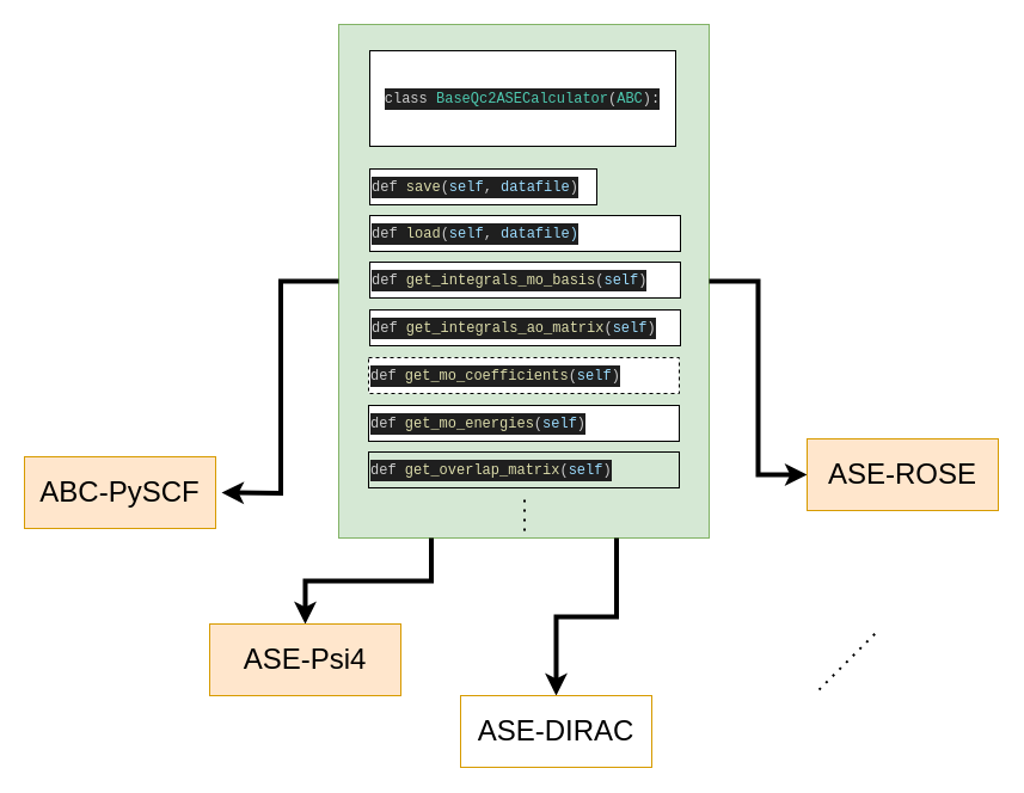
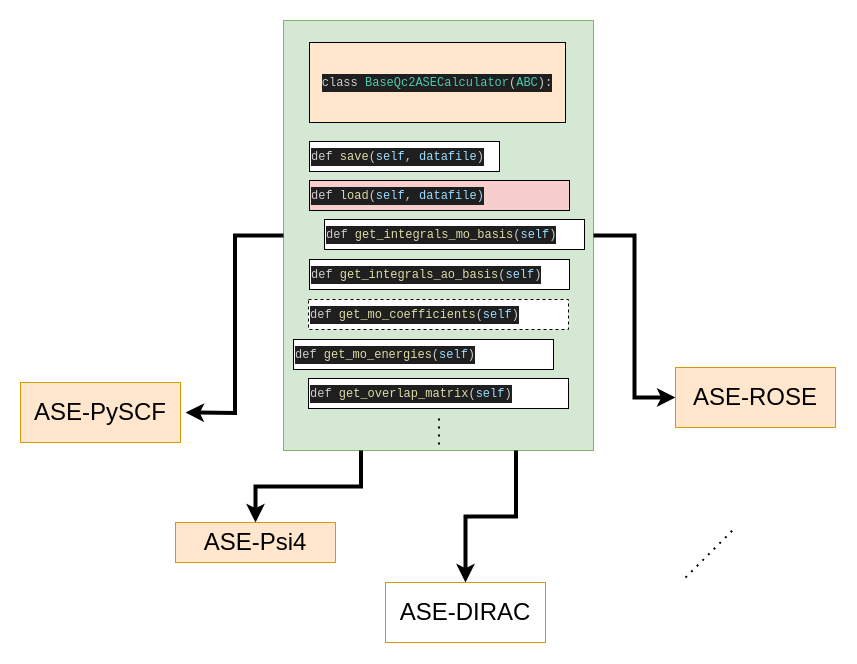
  <mxCell id="0" />
  <mxCell id="1" parent="0" />
  <mxCell id="2" value="" style="rounded=0;whiteSpace=wrap;html=1;fillColor=#d5e8d4;strokeColor=#82b366;" parent="1" vertex="1"><mxGeometry x="283" y="20" width="310" height="430" as="geometry" /></mxCell>
- <mxCell id="3" value="&lt;div style=&quot;color: rgb(204, 204, 204); background-color: rgb(31, 31, 31); font-family: Menlo, Monaco, &amp;quot;Courier New&amp;quot;, monospace; line-height: 18px;&quot;&gt;class &lt;span style=&quot;color: #4ec9b0;&quot;&gt;BaseQc2ASECalculator&lt;/span&gt;(&lt;span style=&quot;color: #4ec9b0;&quot;&gt;ABC&lt;/span&gt;):&lt;/div&gt;" style="rounded=0;whiteSpace=wrap;html=1;" parent="1" vertex="1"><mxGeometry x="309" y="42" width="256" height="80" as="geometry" /></mxCell>
+ <mxCell id="3" value="&lt;div style=&quot;color: rgb(204, 204, 204); background-color: rgb(31, 31, 31); font-family: Menlo, Monaco, &amp;quot;Courier New&amp;quot;, monospace; line-height: 18px;&quot;&gt;class &lt;span style=&quot;color: #4ec9b0;&quot;&gt;BaseQc2ASECalculator&lt;/span&gt;(&lt;span style=&quot;color: #4ec9b0;&quot;&gt;ABC&lt;/span&gt;):&lt;/div&gt;" style="rounded=0;whiteSpace=wrap;html=1;fillColor=#ffe6cc;" parent="1" vertex="1"><mxGeometry x="309" y="42" width="256" height="80" as="geometry" /></mxCell>
  <mxCell id="4" value="&lt;div style=&quot;color: rgb(204, 204, 204); background-color: rgb(31, 31, 31); font-family: Menlo, Monaco, &amp;quot;Courier New&amp;quot;, monospace; line-height: 18px;&quot;&gt;&lt;div style=&quot;line-height: 18px;&quot;&gt;&lt;div style=&quot;line-height: 18px;&quot;&gt;def &lt;span style=&quot;color: #dcdcaa;&quot;&gt;save&lt;/span&gt;(&lt;span style=&quot;color: #9cdcfe;&quot;&gt;self&lt;/span&gt;, &lt;span style=&quot;color: #9cdcfe;&quot;&gt;datafile&lt;/span&gt;)&lt;/div&gt;&lt;/div&gt;&lt;/div&gt;" style="rounded=0;whiteSpace=wrap;html=1;align=left;" parent="1" vertex="1"><mxGeometry x="309" y="141" width="190" height="30" as="geometry" /></mxCell>
  <mxCell id="5" style="edgeStyle=orthogonalEdgeStyle;rounded=0;orthogonalLoop=1;jettySize=auto;html=1;exitX=0.5;exitY=1;exitDx=0;exitDy=0;" parent="1" edge="1"><mxGeometry relative="1" as="geometry"><mxPoint x="437" y="91" as="sourcePoint" /><mxPoint x="437" y="91" as="targetPoint" /></mxGeometry></mxCell>
- <mxCell id="6" value="&lt;div style=&quot;background-color: rgb(31, 31, 31); font-family: Menlo, Monaco, &amp;quot;Courier New&amp;quot;, monospace; line-height: 18px;&quot;&gt;&lt;div style=&quot;line-height: 18px;&quot;&gt;&lt;div style=&quot;line-height: 18px;&quot;&gt;&lt;font color=&quot;#cccccc&quot;&gt;def &lt;/font&gt;&lt;span style=&quot;color: rgb(220, 220, 170);&quot;&gt;load&lt;/span&gt;&lt;font color=&quot;#cccccc&quot;&gt;(&lt;/font&gt;&lt;span style=&quot;color: rgb(156, 220, 254);&quot;&gt;self&lt;/span&gt;&lt;font color=&quot;#cccccc&quot;&gt;, &lt;/font&gt;&lt;font color=&quot;#9cdcfe&quot;&gt;datafile)&lt;/font&gt;&lt;/div&gt;&lt;/div&gt;&lt;/div&gt;" style="rounded=0;whiteSpace=wrap;html=1;align=left;" parent="1" vertex="1"><mxGeometry x="309" y="180" width="260" height="30" as="geometry" /></mxCell>
- <mxCell id="7" value="&lt;div style=&quot;color: rgb(204, 204, 204); background-color: rgb(31, 31, 31); font-family: Menlo, Monaco, &amp;quot;Courier New&amp;quot;, monospace; line-height: 18px;&quot;&gt;&lt;div style=&quot;line-height: 18px;&quot;&gt;&lt;div style=&quot;line-height: 18px;&quot;&gt;&lt;div style=&quot;&quot;&gt;&lt;div style=&quot;line-height: 18px;&quot;&gt;def &lt;span style=&quot;color: #dcdcaa;&quot;&gt;get_integrals_mo_basis&lt;/span&gt;(&lt;span style=&quot;color: #9cdcfe;&quot;&gt;self&lt;/span&gt;)&lt;/div&gt;&lt;/div&gt;&lt;/div&gt;&lt;/div&gt;&lt;/div&gt;" style="rounded=0;whiteSpace=wrap;html=1;align=left;" parent="1" vertex="1"><mxGeometry x="309" y="219" width="260" height="30" as="geometry" /></mxCell>
+ <mxCell id="6" value="&lt;div style=&quot;background-color: rgb(31, 31, 31); font-family: Menlo, Monaco, &amp;quot;Courier New&amp;quot;, monospace; line-height: 18px;&quot;&gt;&lt;div style=&quot;line-height: 18px;&quot;&gt;&lt;div style=&quot;line-height: 18px;&quot;&gt;&lt;font color=&quot;#cccccc&quot;&gt;def &lt;/font&gt;&lt;span style=&quot;color: rgb(220, 220, 170);&quot;&gt;load&lt;/span&gt;&lt;font color=&quot;#cccccc&quot;&gt;(&lt;/font&gt;&lt;span style=&quot;color: rgb(156, 220, 254);&quot;&gt;self&lt;/span&gt;&lt;font color=&quot;#cccccc&quot;&gt;, &lt;/font&gt;&lt;font color=&quot;#9cdcfe&quot;&gt;datafile)&lt;/font&gt;&lt;/div&gt;&lt;/div&gt;&lt;/div&gt;" style="rounded=0;whiteSpace=wrap;html=1;align=left;fillColor=#f8cecc;" parent="1" vertex="1"><mxGeometry x="309" y="180" width="260" height="30" as="geometry" /></mxCell>
+ <mxCell id="7" value="&lt;div style=&quot;color: rgb(204, 204, 204); background-color: rgb(31, 31, 31); font-family: Menlo, Monaco, &amp;quot;Courier New&amp;quot;, monospace; line-height: 18px;&quot;&gt;&lt;div style=&quot;line-height: 18px;&quot;&gt;&lt;div style=&quot;line-height: 18px;&quot;&gt;&lt;div style=&quot;&quot;&gt;&lt;div style=&quot;line-height: 18px;&quot;&gt;def &lt;span style=&quot;color: #dcdcaa;&quot;&gt;get_integrals_mo_basis&lt;/span&gt;(&lt;span style=&quot;color: #9cdcfe;&quot;&gt;self&lt;/span&gt;)&lt;/div&gt;&lt;/div&gt;&lt;/div&gt;&lt;/div&gt;&lt;/div&gt;" style="rounded=0;whiteSpace=wrap;html=1;align=left;" parent="1" vertex="1"><mxGeometry x="324" y="219" width="260" height="30" as="geometry" /></mxCell>
  <mxCell id="8" style="edgeStyle=orthogonalEdgeStyle;rounded=0;orthogonalLoop=1;jettySize=auto;html=1;exitX=0;exitY=0.5;exitDx=0;exitDy=0;strokeWidth=4;endArrow=classic;endFill=1;startArrow=none;startFill=0;" parent="1" source="2" edge="1"><mxGeometry relative="1" as="geometry"><mxPoint x="185" y="412" as="targetPoint" /></mxGeometry></mxCell>
- <mxCell id="9" value="&lt;font style=&quot;font-size: 24px;&quot;&gt;ABC-PySCF&lt;/font&gt;" style="rounded=0;whiteSpace=wrap;html=1;fillColor=#ffe6cc;strokeColor=#d79b00;" parent="1" vertex="1"><mxGeometry x="20" y="382" width="160" height="60" as="geometry" /></mxCell>
+ <mxCell id="9" value="&lt;font style=&quot;font-size: 24px;&quot;&gt;ASE-PySCF&lt;/font&gt;" style="rounded=0;whiteSpace=wrap;html=1;fillColor=#ffe6cc;strokeColor=#d79b00;" parent="1" vertex="1"><mxGeometry x="20" y="382" width="160" height="60" as="geometry" /></mxCell>
  <mxCell id="10" style="edgeStyle=orthogonalEdgeStyle;rounded=0;orthogonalLoop=1;jettySize=auto;html=1;exitX=0.25;exitY=1;exitDx=0;exitDy=0;entryX=0.5;entryY=0;entryDx=0;entryDy=0;strokeWidth=4;" parent="1" source="2" target="11" edge="1"><mxGeometry relative="1" as="geometry" /></mxCell>
- <mxCell id="11" value="&lt;font style=&quot;font-size: 24px;&quot;&gt;ASE-Psi4&lt;/font&gt;" style="rounded=0;whiteSpace=wrap;html=1;fillColor=#ffe6cc;strokeColor=#d79b00;" parent="1" vertex="1"><mxGeometry x="175" y="522" width="160" height="60" as="geometry" /></mxCell>
+ <mxCell id="11" value="&lt;font style=&quot;font-size: 24px;&quot;&gt;ASE-Psi4&lt;/font&gt;" style="rounded=0;whiteSpace=wrap;html=1;fillColor=#ffe6cc;strokeColor=#d79b00;" parent="1" vertex="1"><mxGeometry x="175" y="522" width="160" height="40" as="geometry" /></mxCell>
  <mxCell id="12" style="edgeStyle=orthogonalEdgeStyle;rounded=0;orthogonalLoop=1;jettySize=auto;html=1;entryX=0;entryY=0.5;entryDx=0;entryDy=0;strokeWidth=4;" parent="1" source="2" target="13" edge="1"><mxGeometry relative="1" as="geometry" /></mxCell>
  <mxCell id="13" value="&lt;font style=&quot;font-size: 24px;&quot;&gt;ASE-ROSE&lt;/font&gt;" style="rounded=0;whiteSpace=wrap;html=1;fillColor=#ffe6cc;strokeColor=#d79b00;" parent="1" vertex="1"><mxGeometry x="675" y="367" width="160" height="60" as="geometry" /></mxCell>
  <mxCell id="14" style="edgeStyle=orthogonalEdgeStyle;rounded=0;orthogonalLoop=1;jettySize=auto;html=1;exitX=0.75;exitY=1;exitDx=0;exitDy=0;entryX=0.5;entryY=0;entryDx=0;entryDy=0;strokeWidth=4;" parent="1" source="2" target="15" edge="1"><mxGeometry relative="1" as="geometry" /></mxCell>
  <mxCell id="15" value="&lt;font style=&quot;font-size: 24px;&quot;&gt;ASE-DIRAC&lt;/font&gt;" style="rounded=0;whiteSpace=wrap;html=1;fillColor=#ffffff;strokeColor=#d79b00;" parent="1" vertex="1"><mxGeometry x="385" y="582" width="160" height="60" as="geometry" /></mxCell>
  <mxCell id="16" value="" style="endArrow=none;dashed=1;html=1;dashPattern=1 3;strokeWidth=2;rounded=0;" parent="1" edge="1"><mxGeometry width="50" height="50" relative="1" as="geometry"><mxPoint x="685" y="577" as="sourcePoint" /><mxPoint x="735" y="527" as="targetPoint" /></mxGeometry></mxCell>
  <mxCell id="17" style="edgeStyle=orthogonalEdgeStyle;rounded=0;orthogonalLoop=1;jettySize=auto;html=1;exitX=0.5;exitY=1;exitDx=0;exitDy=0;" parent="1" source="6" target="6" edge="1"><mxGeometry relative="1" as="geometry" /></mxCell>
  <mxCell id="18" style="edgeStyle=orthogonalEdgeStyle;rounded=0;orthogonalLoop=1;jettySize=auto;html=1;exitX=0.5;exitY=1;exitDx=0;exitDy=0;" parent="1" source="7" target="7" edge="1"><mxGeometry relative="1" as="geometry" /></mxCell>
- <mxCell id="19" value="&lt;div style=&quot;color: rgb(204, 204, 204); background-color: rgb(31, 31, 31); font-family: Menlo, Monaco, &amp;quot;Courier New&amp;quot;, monospace; line-height: 18px;&quot;&gt;&lt;div style=&quot;line-height: 18px;&quot;&gt;&lt;div style=&quot;line-height: 18px;&quot;&gt;&lt;div style=&quot;&quot;&gt;&lt;div style=&quot;line-height: 18px;&quot;&gt;&lt;div style=&quot;line-height: 18px;&quot;&gt;def &lt;span style=&quot;color: #dcdcaa;&quot;&gt;get_integrals_ao_matrix&lt;/span&gt;(&lt;span style=&quot;color: #9cdcfe;&quot;&gt;self&lt;/span&gt;)&lt;/div&gt;&lt;/div&gt;&lt;/div&gt;&lt;/div&gt;&lt;/div&gt;&lt;/div&gt;" style="rounded=0;whiteSpace=wrap;html=1;align=left;" parent="1" vertex="1"><mxGeometry x="309" y="259" width="260" height="30" as="geometry" /></mxCell>
+ <mxCell id="19" value="&lt;div style=&quot;color: rgb(204, 204, 204); background-color: rgb(31, 31, 31); font-family: Menlo, Monaco, &amp;quot;Courier New&amp;quot;, monospace; line-height: 18px;&quot;&gt;&lt;div style=&quot;line-height: 18px;&quot;&gt;&lt;div style=&quot;line-height: 18px;&quot;&gt;&lt;div style=&quot;&quot;&gt;&lt;div style=&quot;line-height: 18px;&quot;&gt;&lt;div style=&quot;line-height: 18px;&quot;&gt;def &lt;span style=&quot;color: #dcdcaa;&quot;&gt;get_integrals_ao_basis&lt;/span&gt;(&lt;span style=&quot;color: #9cdcfe;&quot;&gt;self&lt;/span&gt;)&lt;/div&gt;&lt;/div&gt;&lt;/div&gt;&lt;/div&gt;&lt;/div&gt;&lt;/div&gt;" style="rounded=0;whiteSpace=wrap;html=1;align=left;" parent="1" vertex="1"><mxGeometry x="309" y="259" width="260" height="30" as="geometry" /></mxCell>
  <mxCell id="20" value="&lt;div style=&quot;color: rgb(204, 204, 204); background-color: rgb(31, 31, 31); font-family: Menlo, Monaco, &amp;quot;Courier New&amp;quot;, monospace; line-height: 18px;&quot;&gt;&lt;div style=&quot;line-height: 18px;&quot;&gt;&lt;div style=&quot;line-height: 18px;&quot;&gt;&lt;div style=&quot;&quot;&gt;&lt;div style=&quot;line-height: 18px;&quot;&gt;&lt;div style=&quot;line-height: 18px;&quot;&gt;&lt;div style=&quot;line-height: 18px;&quot;&gt;def &lt;span style=&quot;color: #dcdcaa;&quot;&gt;get_mo_coefficients&lt;/span&gt;(&lt;span style=&quot;color: #9cdcfe;&quot;&gt;self&lt;/span&gt;)&lt;/div&gt;&lt;/div&gt;&lt;/div&gt;&lt;/div&gt;&lt;/div&gt;&lt;/div&gt;&lt;/div&gt;" style="rounded=0;whiteSpace=wrap;html=1;align=left;dashed=1;" parent="1" vertex="1"><mxGeometry x="308" y="299" width="260" height="30" as="geometry" /></mxCell>
  <mxCell id="21" value="" style="endArrow=none;dashed=1;html=1;dashPattern=1 3;strokeWidth=2;rounded=0;" parent="1" edge="1"><mxGeometry width="50" height="50" relative="1" as="geometry"><mxPoint x="438.5" y="444" as="sourcePoint" /><mxPoint x="438.5" y="414" as="targetPoint" /></mxGeometry></mxCell>
- <mxCell id="22" value="&lt;div style=&quot;color: rgb(204, 204, 204); background-color: rgb(31, 31, 31); font-family: Menlo, Monaco, &amp;quot;Courier New&amp;quot;, monospace; line-height: 18px;&quot;&gt;&lt;div style=&quot;line-height: 18px;&quot;&gt;&lt;div style=&quot;line-height: 18px;&quot;&gt;&lt;div style=&quot;&quot;&gt;&lt;div style=&quot;line-height: 18px;&quot;&gt;&lt;div style=&quot;line-height: 18px;&quot;&gt;&lt;div style=&quot;line-height: 18px;&quot;&gt;def &lt;span style=&quot;color: #dcdcaa;&quot;&gt;get_mo_energies&lt;/span&gt;(&lt;span style=&quot;color: #9cdcfe;&quot;&gt;self&lt;/span&gt;)&lt;/div&gt;&lt;/div&gt;&lt;/div&gt;&lt;/div&gt;&lt;/div&gt;&lt;/div&gt;&lt;/div&gt;" style="rounded=0;whiteSpace=wrap;html=1;align=left;" vertex="1" parent="1"><mxGeometry x="308" y="339" width="260" height="30" as="geometry" /></mxCell>
- <mxCell id="23" value="&lt;div style=&quot;color: rgb(204, 204, 204); background-color: rgb(31, 31, 31); font-family: Menlo, Monaco, &amp;quot;Courier New&amp;quot;, monospace; line-height: 18px;&quot;&gt;&lt;div style=&quot;line-height: 18px;&quot;&gt;&lt;div style=&quot;line-height: 18px;&quot;&gt;&lt;div style=&quot;&quot;&gt;&lt;div style=&quot;line-height: 18px;&quot;&gt;&lt;div style=&quot;line-height: 18px;&quot;&gt;&lt;div style=&quot;line-height: 18px;&quot;&gt;def &lt;span style=&quot;color: #dcdcaa;&quot;&gt;get_overlap_matrix&lt;/span&gt;(&lt;span style=&quot;color: #9cdcfe;&quot;&gt;self&lt;/span&gt;)&lt;/div&gt;&lt;/div&gt;&lt;/div&gt;&lt;/div&gt;&lt;/div&gt;&lt;/div&gt;&lt;/div&gt;" style="rounded=0;whiteSpace=wrap;html=1;align=left;fillColor=#d5e8d4;" vertex="1" parent="1"><mxGeometry x="308" y="378" width="260" height="30" as="geometry" /></mxCell>
+ <mxCell id="22" value="&lt;div style=&quot;color: rgb(204, 204, 204); background-color: rgb(31, 31, 31); font-family: Menlo, Monaco, &amp;quot;Courier New&amp;quot;, monospace; line-height: 18px;&quot;&gt;&lt;div style=&quot;line-height: 18px;&quot;&gt;&lt;div style=&quot;line-height: 18px;&quot;&gt;&lt;div style=&quot;&quot;&gt;&lt;div style=&quot;line-height: 18px;&quot;&gt;&lt;div style=&quot;line-height: 18px;&quot;&gt;&lt;div style=&quot;line-height: 18px;&quot;&gt;def &lt;span style=&quot;color: #dcdcaa;&quot;&gt;get_mo_energies&lt;/span&gt;(&lt;span style=&quot;color: #9cdcfe;&quot;&gt;self&lt;/span&gt;)&lt;/div&gt;&lt;/div&gt;&lt;/div&gt;&lt;/div&gt;&lt;/div&gt;&lt;/div&gt;&lt;/div&gt;" style="rounded=0;whiteSpace=wrap;html=1;align=left;" vertex="1" parent="1"><mxGeometry x="293" y="339" width="260" height="30" as="geometry" /></mxCell>
+ <mxCell id="23" value="&lt;div style=&quot;color: rgb(204, 204, 204); background-color: rgb(31, 31, 31); font-family: Menlo, Monaco, &amp;quot;Courier New&amp;quot;, monospace; line-height: 18px;&quot;&gt;&lt;div style=&quot;line-height: 18px;&quot;&gt;&lt;div style=&quot;line-height: 18px;&quot;&gt;&lt;div style=&quot;&quot;&gt;&lt;div style=&quot;line-height: 18px;&quot;&gt;&lt;div style=&quot;line-height: 18px;&quot;&gt;&lt;div style=&quot;line-height: 18px;&quot;&gt;def &lt;span style=&quot;color: #dcdcaa;&quot;&gt;get_overlap_matrix&lt;/span&gt;(&lt;span style=&quot;color: #9cdcfe;&quot;&gt;self&lt;/span&gt;)&lt;/div&gt;&lt;/div&gt;&lt;/div&gt;&lt;/div&gt;&lt;/div&gt;&lt;/div&gt;&lt;/div&gt;" style="rounded=0;whiteSpace=wrap;html=1;align=left;" vertex="1" parent="1"><mxGeometry x="308" y="378" width="260" height="30" as="geometry" /></mxCell>
